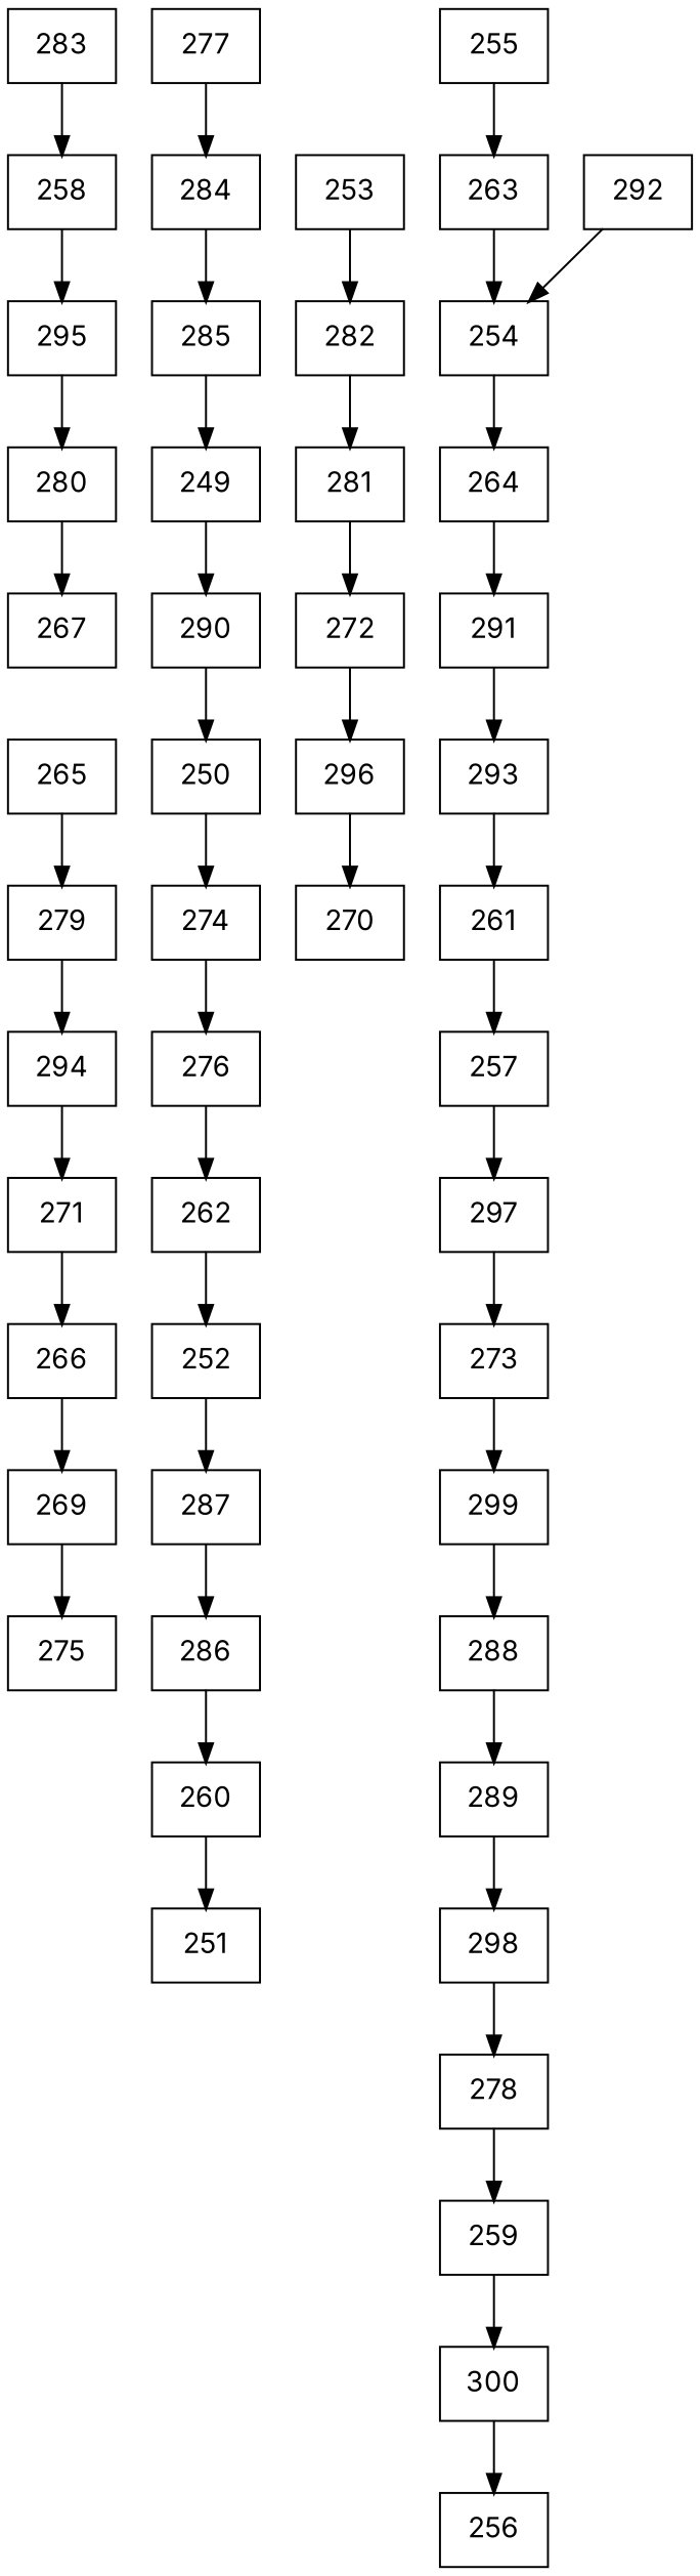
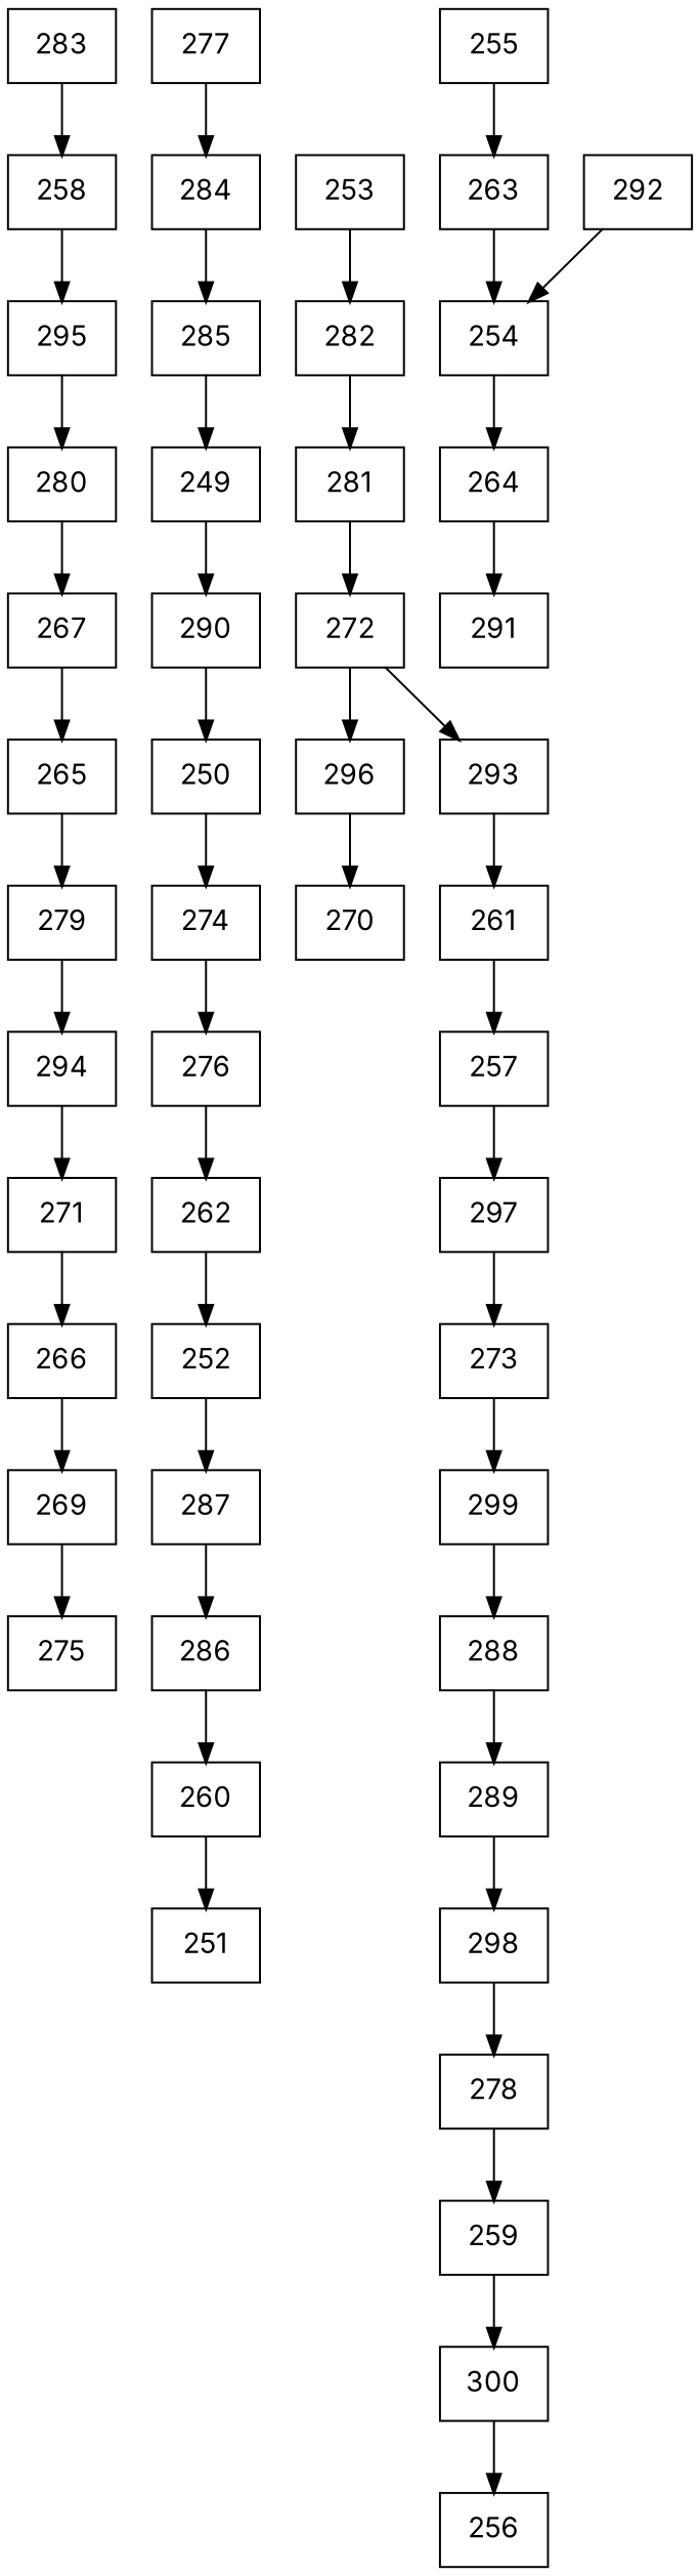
  digraph {
    fontname=Inter
    node [fontname=Inter shape=record]
    edge [fontname=Inter]
    n1 [label="{283}"]
    n2 [label="{258}"]
    n3 [label="{295}"]
    n4 [label="{280}"]
    n5 [label="{267}"]
    n6 [label="{265}"]
    n7 [label="{279}"]
    n8 [label="{294}"]
    n9 [label="{271}"]
    n10 [label="{266}"]
    n11 [label="{269}"]
    n12 [label="{275}"]
    n13 [label="{277}"]
    n14 [label="{284}"]
    n15 [label="{285}"]
    n16 [label="{249}"]
    n17 [label="{290}"]
    n18 [label="{250}"]
    n19 [label="{274}"]
    n20 [label="{276}"]
    n21 [label="{262}"]
    n22 [label="{252}"]
    n23 [label="{287}"]
    n24 [label="{286}"]
    n25 [label="{260}"]
    n26 [label="{251}"]
    n27 [label="{253}"]
    n28 [label="{282}"]
    n29 [label="{281}"]
    n30 [label="{272}"]
    n31 [label="{296}"]
    n32 [label="{270}"]
    n33 [label="{255}"]
    n34 [label="{263}"]
    n35 [label="{254}"]
    n36 [label="{292}"]
    n37 [label="{264}"]
    n38 [label="{291}"]
    n39 [label="{293}"]
    n40 [label="{261}"]
    n41 [label="{257}"]
    n42 [label="{297}"]
    n43 [label="{273}"]
    n44 [label="{299}"]
    n45 [label="{288}"]
    n46 [label="{289}"]
    n47 [label="{298}"]
    n48 [label="{278}"]
    n49 [label="{259}"]
    n50 [label="{300}"]
    n51 [label="{256}"]
    n1 -> n2
    n2 -> n3
    n3 -> n4
    n4 -> n5
+   n5 -> n6
    n6 -> n7
    n7 -> n8
    n8 -> n9
    n9 -> n10
    n10 -> n11
    n11 -> n12
    n13 -> n14
    n14 -> n15
    n15 -> n16
    n16 -> n17
    n17 -> n18
    n18 -> n19
    n19 -> n20
    n20 -> n21
    n21 -> n22
    n22 -> n23
    n23 -> n24
    n24 -> n25
    n25 -> n26
    n27 -> n28
    n28 -> n29
    n29 -> n30
    n30 -> n31
    n31 -> n32
    n33 -> n34
    n34 -> n35
    n35 -> n37
    n36 -> n35
    n37 -> n38
-   n38 -> n39
+   n30 -> n39
    n39 -> n40
    n40 -> n41
    n41 -> n42
    n42 -> n43
    n43 -> n44
    n44 -> n45
    n45 -> n46
    n46 -> n47
    n47 -> n48
    n48 -> n49
    n49 -> n50
    n50 -> n51
  }
